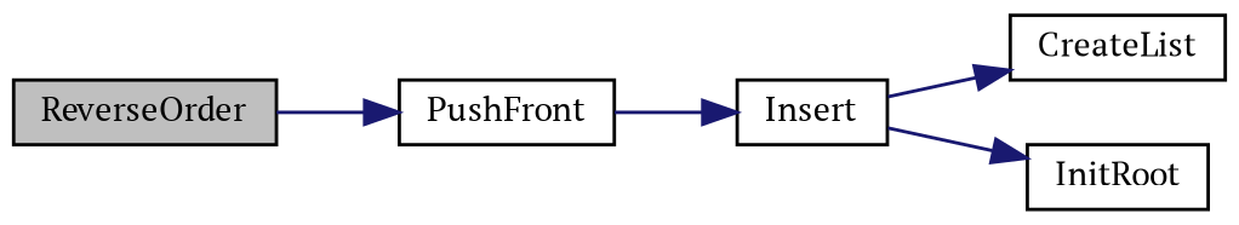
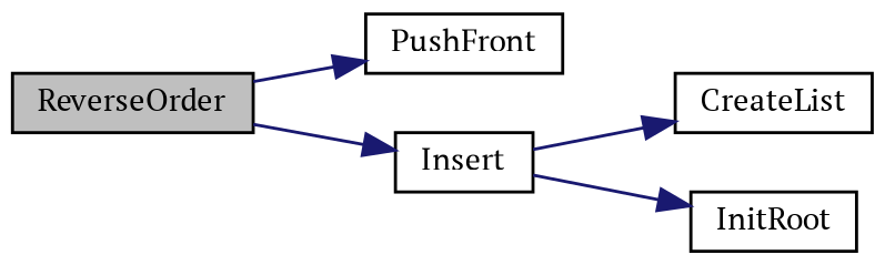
  digraph {
    fontname="PT Serif"
    rankdir=LR
    node [color=black fillcolor=white fontname="PT Serif" fontsize=10 shape=record style=filled]
    edge [color=midnightblue fontname="PT Serif" fontsize=10 labelfontname=Helvetica labelfontsize=10 style=solid]
    n1 [fillcolor=grey75 fontcolor=black height=0.2 label=ReverseOrder width=0.4]
    n2 [height=0.2 label=PushFront width=0.4]
    n3 [height=0.2 label=CreateList width=0.4]
    n4 [height=0.2 label=Insert width=0.4]
    n5 [height=0.2 label=InitRoot width=0.4]
    n1 -> n2
-   n2 -> n4
+   n1 -> n4
    n4 -> n3
    n4 -> n5
  }
